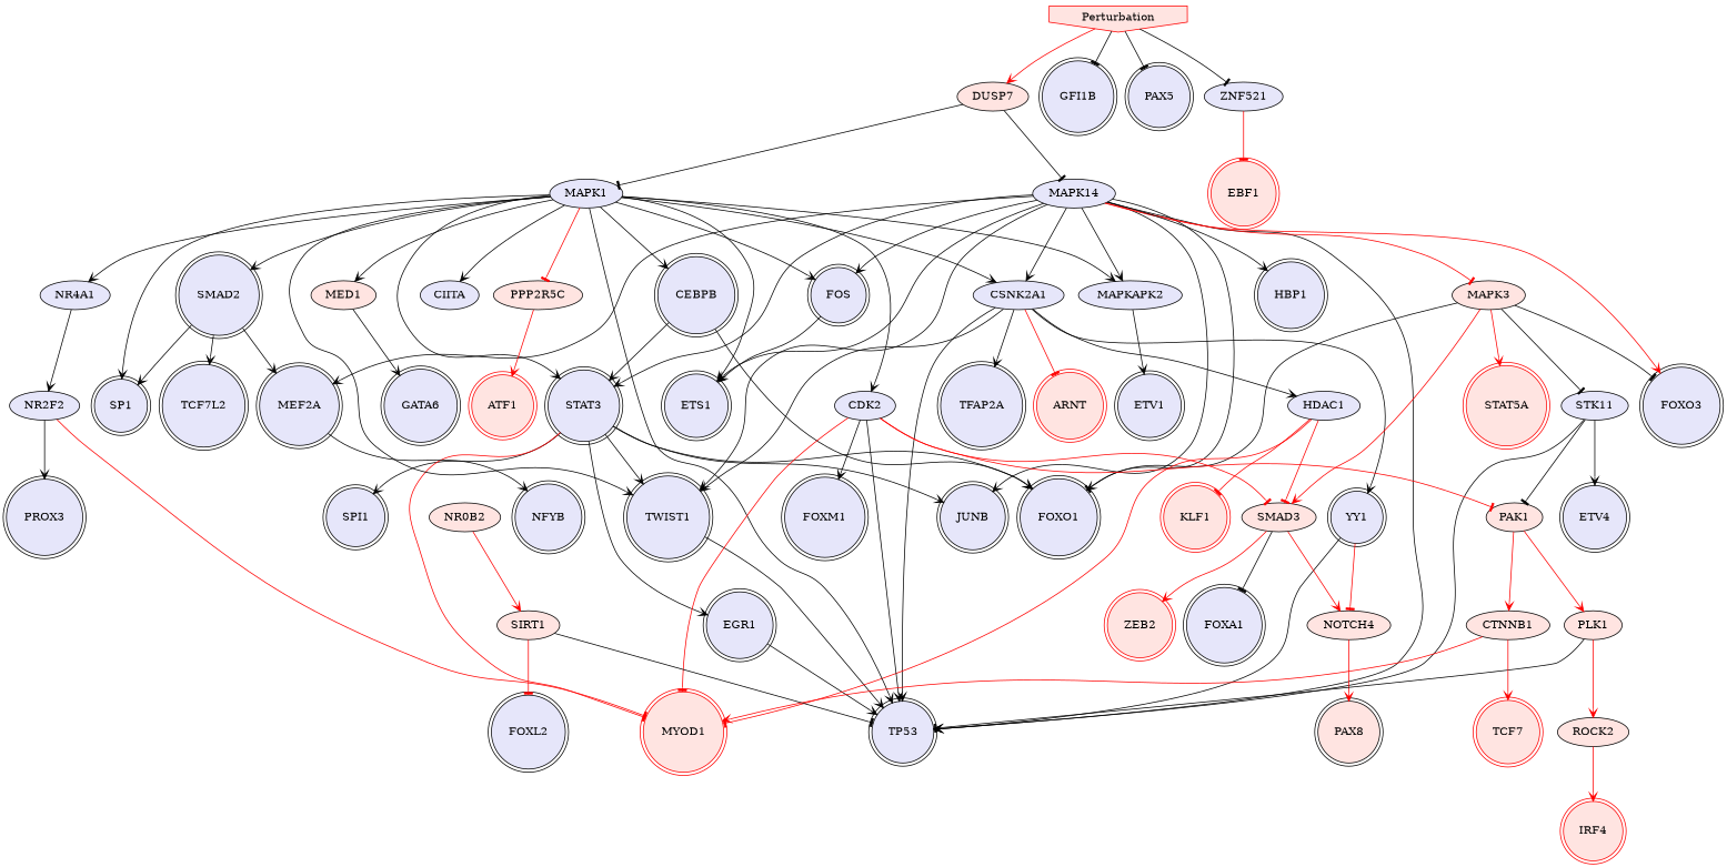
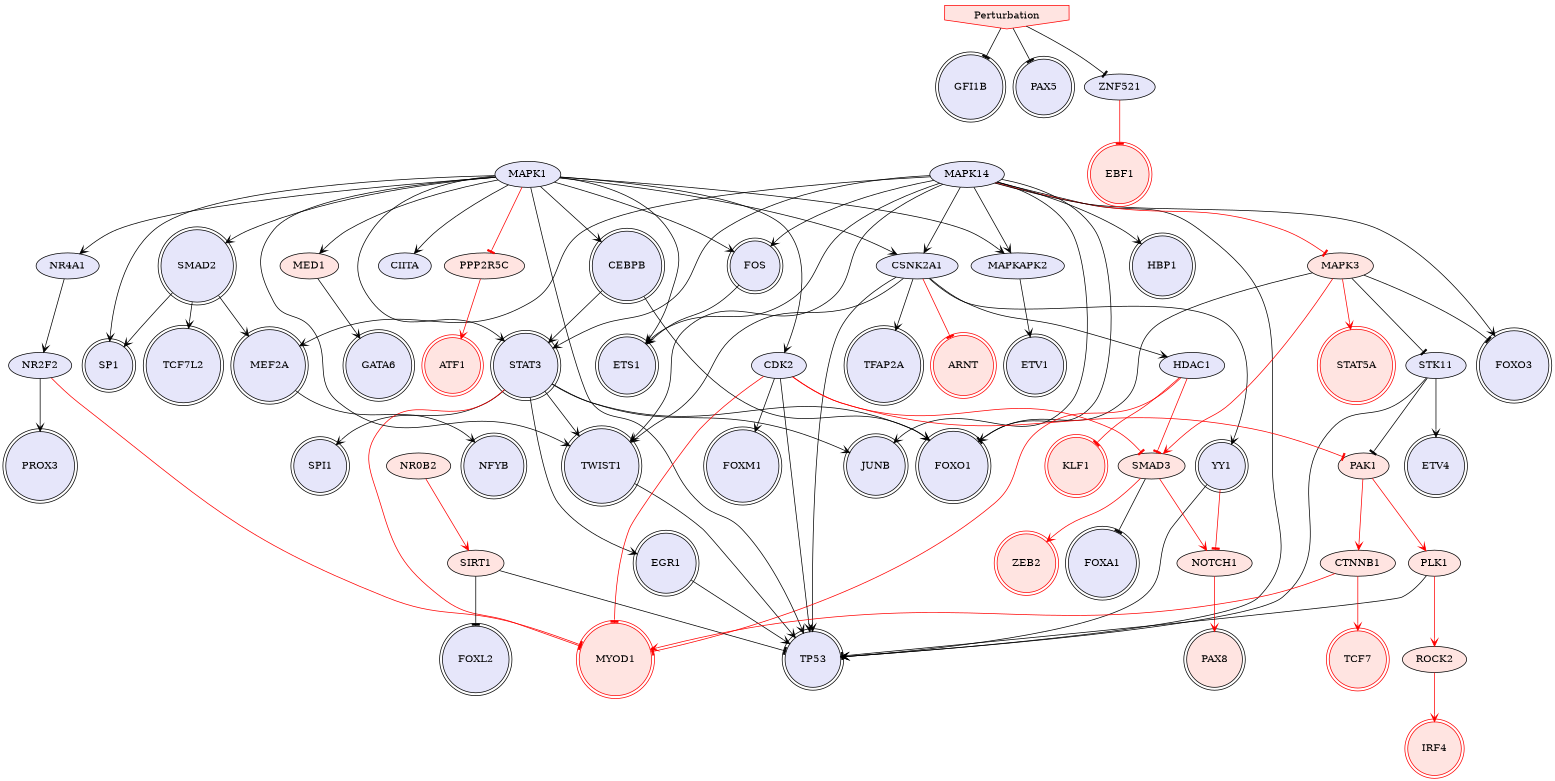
  digraph {
    node [fillcolor=lavender style=filled color=black shape=doublecircle]
    edge [arrowhead=vee color=black penwidth=1]
    MAPK14 [color="" shape=""]
    MAPKAPK2 [color="" shape=""]
    STAT3
    JUNB
    FOXO1
    FOS
    TP53
    MEF2A
    CSNK2A1 [color="" shape=""]
    TWIST1
    MAPK3 [fillcolor=mistyrose color="" shape=""]
    FOXO3
    HBP1
    ETS1
    ETV1
    EGR1
    SPI1
    MYOD1 [color=red fillcolor=mistyrose]
    NFYB
    TFAP2A
    HDAC1 [color="" shape=""]
    YY1
    ARNT [color=red fillcolor=mistyrose]
    SMAD3 [fillcolor=mistyrose color="" shape=""]
    STK11 [color="" shape=""]
    STAT5A [color=red fillcolor=mistyrose]
    MAPK1 [color="" shape=""]
    CEBPB
    SMAD2
    SP1
    NR4A1 [color="" shape=""]
    MED1 [fillcolor=mistyrose color="" shape=""]
    CDK2 [color="" shape=""]
    CIITA [color="" shape=""]
    PPP2R5C [fillcolor=mistyrose color="" shape=""]
    TCF7L2
    NR2F2 [color="" shape=""]
    GATA6
    FOXM1
    PAK1 [fillcolor=mistyrose color="" shape=""]
    ATF1 [color=red fillcolor=mistyrose]
    SIRT1 [fillcolor=mistyrose color="" shape=""]
    FOXL2
    n44 [label=PROX3]
    KLF1 [color=red fillcolor=mistyrose]
-   NOTCH1 [fillcolor=mistyrose label=NOTCH4 color="" shape=""]
-   DUSP7 [fillcolor=mistyrose color="" shape=""]
+   NOTCH1 [fillcolor=mistyrose color="" shape=""]
    FOXA1
    ZEB2 [color=red fillcolor=mistyrose]
    PLK1 [fillcolor=mistyrose color="" shape=""]
    CTNNB1 [fillcolor=mistyrose color="" shape=""]
    ETV4
    PAX8 [fillcolor=mistyrose]
    NR0B2 [fillcolor=mistyrose color="" shape=""]
    ROCK2 [fillcolor=mistyrose color="" shape=""]
    IRF4 [color=red fillcolor=mistyrose]
    Perturbation [color=red fillcolor=mistyrose shape=invhouse]
    GFI1B
    PAX5
    ZNF521 [color="" shape=""]
    EBF1 [color=red fillcolor=mistyrose]
    TCF7 [color=red fillcolor=mistyrose]
    MAPK14 -> MAPKAPK2
    MAPK14 -> STAT3
    MAPK14 -> JUNB
    MAPK14 -> FOXO1
    MAPK14 -> FOS
    MAPK14 -> TP53
    MAPK14 -> MEF2A
    MAPK14 -> CSNK2A1
    MAPK14 -> TWIST1
    MAPK14 -> MAPK3 [arrowhead=tee color=red]
-   MAPK14 -> FOXO3 [color=red]
+   MAPK14 -> FOXO3
    MAPK14 -> HBP1
    MAPK14 -> ETS1
    MAPKAPK2 -> ETV1
    STAT3 -> JUNB
    STAT3 -> FOXO1
    STAT3 -> TWIST1
    STAT3 -> EGR1
    STAT3 -> SPI1
    STAT3 -> MYOD1 [arrowhead=tee color=red]
    FOS -> ETS1
    MEF2A -> NFYB
    CSNK2A1 -> TP53
    CSNK2A1 -> TWIST1
    CSNK2A1 -> TFAP2A
    CSNK2A1 -> HDAC1
    CSNK2A1 -> YY1
    CSNK2A1 -> ARNT [arrowhead=tee color=red]
    TWIST1 -> TP53
    MAPK3 -> FOXO1 [arrowhead=tee]
    MAPK3 -> FOXO3 [arrowhead=tee]
    MAPK3 -> SMAD3 [color=red]
    MAPK3 -> STK11 [arrowhead=tee]
    MAPK3 -> STAT5A [color=red]
    EGR1 -> TP53
    HDAC1 -> MYOD1 [arrowhead=tee color=red]
    HDAC1 -> SMAD3 [arrowhead=tee color=red]
    HDAC1 -> KLF1 [arrowhead=tee color=red]
    YY1 -> TP53
    YY1 -> NOTCH1 [arrowhead=tee color=red]
    SMAD3 -> NOTCH1 [color=red]
    SMAD3 -> FOXA1 [arrowhead=tee]
    SMAD3 -> ZEB2 [color=red]
    STK11 -> TP53
    STK11 -> PAK1 [arrowhead=tee]
    STK11 -> ETV4
    MAPK1 -> MAPKAPK2
    MAPK1 -> STAT3
    MAPK1 -> FOS
    MAPK1 -> TP53
    MAPK1 -> CSNK2A1
    MAPK1 -> TWIST1
    MAPK1 -> ETS1
    MAPK1 -> CEBPB
    MAPK1 -> SMAD2
    MAPK1 -> SP1
    MAPK1 -> NR4A1
    MAPK1 -> MED1
    MAPK1 -> CDK2
    MAPK1 -> CIITA
    MAPK1 -> PPP2R5C [arrowhead=tee color=red]
    CEBPB -> STAT3
    CEBPB -> FOXO1
    SMAD2 -> MEF2A
    SMAD2 -> SP1
    SMAD2 -> TCF7L2
    NR4A1 -> NR2F2
    MED1 -> GATA6
    CDK2 -> TP53
    CDK2 -> MYOD1 [arrowhead=tee color=red]
    CDK2 -> SMAD3 [arrowhead=tee color=red]
    CDK2 -> FOXM1
    CDK2 -> PAK1 [arrowhead=tee color=red]
    PPP2R5C -> ATF1 [color=red]
    NR2F2 -> MYOD1 [arrowhead=tee color=red]
    NR2F2 -> n44
    PAK1 -> PLK1 [color=red]
    PAK1 -> CTNNB1 [color=red]
    SIRT1 -> TP53 [arrowhead=tee]
-   SIRT1 -> FOXL2 [arrowhead=tee color=red]
+   SIRT1 -> FOXL2 [arrowhead=tee]
    NOTCH1 -> PAX8 [color=red]
-   DUSP7 -> MAPK14 [arrowhead=tee]
-   DUSP7 -> MAPK1 [arrowhead=tee]
    PLK1 -> TP53 [arrowhead=tee]
    PLK1 -> ROCK2 [color=red]
    CTNNB1 -> MYOD1 [color=red]
    CTNNB1 -> TCF7 [color=red]
    NR0B2 -> SIRT1 [color=red]
    ROCK2 -> IRF4 [color=red]
-   Perturbation -> DUSP7 [color=red]
    Perturbation -> GFI1B [arrowhead=tee]
    Perturbation -> PAX5 [arrowhead=tee]
    Perturbation -> ZNF521 [arrowhead=tee]
    ZNF521 -> EBF1 [arrowhead=tee color=red]
  }
